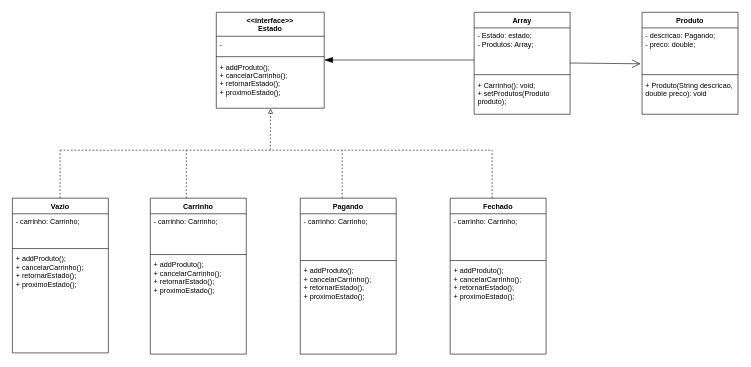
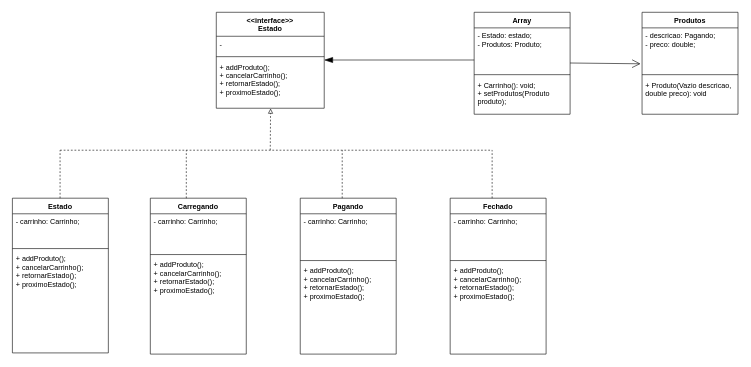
  <mxCell id="0" />
  <mxCell id="1" parent="0" />
- <mxCell id="2" value="Vazio" style="swimlane;fontStyle=1;align=center;verticalAlign=top;childLayout=stackLayout;horizontal=1;startSize=26;horizontalStack=0;resizeParent=1;resizeParentMax=0;resizeLast=0;collapsible=1;marginBottom=0;" parent="1" vertex="1"><mxGeometry x="20" y="330" width="160" height="258" as="geometry" /></mxCell>
+ <mxCell id="2" value="Estado" style="swimlane;fontStyle=1;align=center;verticalAlign=top;childLayout=stackLayout;horizontal=1;startSize=26;horizontalStack=0;resizeParent=1;resizeParentMax=0;resizeLast=0;collapsible=1;marginBottom=0;" parent="1" vertex="1"><mxGeometry x="20" y="330" width="160" height="258" as="geometry" /></mxCell>
  <mxCell id="3" value="- carrinho: Carrinho;" style="text;strokeColor=none;fillColor=none;align=left;verticalAlign=top;spacingLeft=4;spacingRight=4;overflow=hidden;rotatable=0;points=[[0,0.5],[1,0.5]];portConstraint=eastwest;" parent="2" vertex="1"><mxGeometry y="26" width="160" height="54" as="geometry" /></mxCell>
  <mxCell id="4" value="" style="line;strokeWidth=1;fillColor=none;align=left;verticalAlign=middle;spacingTop=-1;spacingLeft=3;spacingRight=3;rotatable=0;labelPosition=right;points=[];portConstraint=eastwest;" parent="2" vertex="1"><mxGeometry y="80" width="160" height="8" as="geometry" /></mxCell>
  <mxCell id="5" value="+ addProduto();&#10;+ cancelarCarrinho();&#10;+ retornarEstado();&#10;+ proximoEstado();" style="text;strokeColor=none;fillColor=none;align=left;verticalAlign=top;spacingLeft=4;spacingRight=4;overflow=hidden;rotatable=0;points=[[0,0.5],[1,0.5]];portConstraint=eastwest;" parent="2" vertex="1"><mxGeometry y="88" width="160" height="170" as="geometry" /></mxCell>
- <mxCell id="6" value="Carrinho" style="swimlane;fontStyle=1;align=center;verticalAlign=top;childLayout=stackLayout;horizontal=1;startSize=26;horizontalStack=0;resizeParent=1;resizeParentMax=0;resizeLast=0;collapsible=1;marginBottom=0;" parent="1" vertex="1"><mxGeometry x="250" y="330" width="160" height="260" as="geometry" /></mxCell>
+ <mxCell id="6" value="Carregando" style="swimlane;fontStyle=1;align=center;verticalAlign=top;childLayout=stackLayout;horizontal=1;startSize=26;horizontalStack=0;resizeParent=1;resizeParentMax=0;resizeLast=0;collapsible=1;marginBottom=0;" parent="1" vertex="1"><mxGeometry x="250" y="330" width="160" height="260" as="geometry" /></mxCell>
  <mxCell id="7" value="- carrinho: Carrinho;" style="text;strokeColor=none;fillColor=none;align=left;verticalAlign=top;spacingLeft=4;spacingRight=4;overflow=hidden;rotatable=0;points=[[0,0.5],[1,0.5]];portConstraint=eastwest;" parent="6" vertex="1"><mxGeometry y="26" width="160" height="64" as="geometry" /></mxCell>
  <mxCell id="8" value="" style="line;strokeWidth=1;fillColor=none;align=left;verticalAlign=middle;spacingTop=-1;spacingLeft=3;spacingRight=3;rotatable=0;labelPosition=right;points=[];portConstraint=eastwest;" parent="6" vertex="1"><mxGeometry y="90" width="160" height="8" as="geometry" /></mxCell>
  <mxCell id="9" value="+ addProduto();&#10;+ cancelarCarrinho();&#10;+ retornarEstado();&#10;+ proximoEstado();" style="text;strokeColor=none;fillColor=none;align=left;verticalAlign=top;spacingLeft=4;spacingRight=4;overflow=hidden;rotatable=0;points=[[0,0.5],[1,0.5]];portConstraint=eastwest;" parent="6" vertex="1"><mxGeometry y="98" width="160" height="162" as="geometry" /></mxCell>
  <mxCell id="10" value="Pagando" style="swimlane;fontStyle=1;align=center;verticalAlign=top;childLayout=stackLayout;horizontal=1;startSize=26;horizontalStack=0;resizeParent=1;resizeParentMax=0;resizeLast=0;collapsible=1;marginBottom=0;" parent="1" vertex="1"><mxGeometry x="500" y="330" width="160" height="260" as="geometry" /></mxCell>
  <mxCell id="11" value="- carrinho: Carrinho;" style="text;strokeColor=none;fillColor=none;align=left;verticalAlign=top;spacingLeft=4;spacingRight=4;overflow=hidden;rotatable=0;points=[[0,0.5],[1,0.5]];portConstraint=eastwest;" parent="10" vertex="1"><mxGeometry y="26" width="160" height="74" as="geometry" /></mxCell>
  <mxCell id="12" value="" style="line;strokeWidth=1;fillColor=none;align=left;verticalAlign=middle;spacingTop=-1;spacingLeft=3;spacingRight=3;rotatable=0;labelPosition=right;points=[];portConstraint=eastwest;" parent="10" vertex="1"><mxGeometry y="100" width="160" height="8" as="geometry" /></mxCell>
  <mxCell id="13" value="+ addProduto();&#10;+ cancelarCarrinho();&#10;+ retornarEstado();&#10;+ proximoEstado();" style="text;strokeColor=none;fillColor=none;align=left;verticalAlign=top;spacingLeft=4;spacingRight=4;overflow=hidden;rotatable=0;points=[[0,0.5],[1,0.5]];portConstraint=eastwest;" parent="10" vertex="1"><mxGeometry y="108" width="160" height="152" as="geometry" /></mxCell>
  <mxCell id="14" value="Fechado" style="swimlane;fontStyle=1;align=center;verticalAlign=top;childLayout=stackLayout;horizontal=1;startSize=26;horizontalStack=0;resizeParent=1;resizeParentMax=0;resizeLast=0;collapsible=1;marginBottom=0;" parent="1" vertex="1"><mxGeometry x="750" y="330" width="160" height="260" as="geometry" /></mxCell>
  <mxCell id="15" value="- carrinho: Carrinho;" style="text;strokeColor=none;fillColor=none;align=left;verticalAlign=top;spacingLeft=4;spacingRight=4;overflow=hidden;rotatable=0;points=[[0,0.5],[1,0.5]];portConstraint=eastwest;" parent="14" vertex="1"><mxGeometry y="26" width="160" height="74" as="geometry" /></mxCell>
  <mxCell id="16" value="" style="line;strokeWidth=1;fillColor=none;align=left;verticalAlign=middle;spacingTop=-1;spacingLeft=3;spacingRight=3;rotatable=0;labelPosition=right;points=[];portConstraint=eastwest;" parent="14" vertex="1"><mxGeometry y="100" width="160" height="8" as="geometry" /></mxCell>
  <mxCell id="17" value="+ addProduto();&#10;+ cancelarCarrinho();&#10;+ retornarEstado();&#10;+ proximoEstado();" style="text;strokeColor=none;fillColor=none;align=left;verticalAlign=top;spacingLeft=4;spacingRight=4;overflow=hidden;rotatable=0;points=[[0,0.5],[1,0.5]];portConstraint=eastwest;" parent="14" vertex="1"><mxGeometry y="108" width="160" height="152" as="geometry" /></mxCell>
- <mxCell id="18" value="Produto" style="swimlane;fontStyle=1;align=center;verticalAlign=top;childLayout=stackLayout;horizontal=1;startSize=26;horizontalStack=0;resizeParent=1;resizeParentMax=0;resizeLast=0;collapsible=1;marginBottom=0;" parent="1" vertex="1"><mxGeometry x="1070" y="20" width="160" height="170" as="geometry" /></mxCell>
+ <mxCell id="18" value="Produtos" style="swimlane;fontStyle=1;align=center;verticalAlign=top;childLayout=stackLayout;horizontal=1;startSize=26;horizontalStack=0;resizeParent=1;resizeParentMax=0;resizeLast=0;collapsible=1;marginBottom=0;" parent="1" vertex="1"><mxGeometry x="1070" y="20" width="160" height="170" as="geometry" /></mxCell>
  <mxCell id="19" value="- descricao: Pagando;&#10;- preco: double;" style="text;strokeColor=none;fillColor=none;align=left;verticalAlign=top;spacingLeft=4;spacingRight=4;overflow=hidden;rotatable=0;points=[[0,0.5],[1,0.5]];portConstraint=eastwest;" parent="18" vertex="1"><mxGeometry y="26" width="160" height="74" as="geometry" /></mxCell>
  <mxCell id="20" value="" style="line;strokeWidth=1;fillColor=none;align=left;verticalAlign=middle;spacingTop=-1;spacingLeft=3;spacingRight=3;rotatable=0;labelPosition=right;points=[];portConstraint=eastwest;" parent="18" vertex="1"><mxGeometry y="100" width="160" height="8" as="geometry" /></mxCell>
- <mxCell id="21" value="+ Produto(String descricao, &#10;double preco): void" style="text;strokeColor=none;fillColor=none;align=left;verticalAlign=top;spacingLeft=4;spacingRight=4;overflow=hidden;rotatable=0;points=[[0,0.5],[1,0.5]];portConstraint=eastwest;" parent="18" vertex="1"><mxGeometry y="108" width="160" height="62" as="geometry" /></mxCell>
+ <mxCell id="21" value="+ Produto(Vazio descricao, &#10;double preco): void" style="text;strokeColor=none;fillColor=none;align=left;verticalAlign=top;spacingLeft=4;spacingRight=4;overflow=hidden;rotatable=0;points=[[0,0.5],[1,0.5]];portConstraint=eastwest;" parent="18" vertex="1"><mxGeometry y="108" width="160" height="62" as="geometry" /></mxCell>
  <mxCell id="22" value="" style="endArrow=open;endFill=1;endSize=12;html=1;entryX=-0.016;entryY=0.809;entryDx=0;entryDy=0;entryPerimeter=0;exitX=-0.016;exitY=0.809;exitDx=0;exitDy=0;exitPerimeter=0;" parent="18" target="19" edge="1"><mxGeometry width="160" relative="1" as="geometry"><mxPoint x="-120" y="84.58" as="sourcePoint" /><mxPoint x="-10" y="84.58" as="targetPoint" /></mxGeometry></mxCell>
  <mxCell id="23" value="Array" style="swimlane;fontStyle=1;align=center;verticalAlign=top;childLayout=stackLayout;horizontal=1;startSize=26;horizontalStack=0;resizeParent=1;resizeParentMax=0;resizeLast=0;collapsible=1;marginBottom=0;" parent="1" vertex="1"><mxGeometry x="790" y="20" width="160" height="170" as="geometry" /></mxCell>
- <mxCell id="24" value="- Estado: estado;&#10;- Produtos: Array;" style="text;strokeColor=none;fillColor=none;align=left;verticalAlign=top;spacingLeft=4;spacingRight=4;overflow=hidden;rotatable=0;points=[[0,0.5],[1,0.5]];portConstraint=eastwest;" parent="23" vertex="1"><mxGeometry y="26" width="160" height="74" as="geometry" /></mxCell>
+ <mxCell id="24" value="- Estado: estado;&#10;- Produtos: Produto;" style="text;strokeColor=none;fillColor=none;align=left;verticalAlign=top;spacingLeft=4;spacingRight=4;overflow=hidden;rotatable=0;points=[[0,0.5],[1,0.5]];portConstraint=eastwest;" parent="23" vertex="1"><mxGeometry y="26" width="160" height="74" as="geometry" /></mxCell>
  <mxCell id="25" value="" style="line;strokeWidth=1;fillColor=none;align=left;verticalAlign=middle;spacingTop=-1;spacingLeft=3;spacingRight=3;rotatable=0;labelPosition=right;points=[];portConstraint=eastwest;" parent="23" vertex="1"><mxGeometry y="100" width="160" height="8" as="geometry" /></mxCell>
  <mxCell id="26" value="+ Carrinho(): void;&#10;+ setProdutos(Produto &#10;produto);" style="text;strokeColor=none;fillColor=none;align=left;verticalAlign=top;spacingLeft=4;spacingRight=4;overflow=hidden;rotatable=0;points=[[0,0.5],[1,0.5]];portConstraint=eastwest;" parent="23" vertex="1"><mxGeometry y="108" width="160" height="62" as="geometry" /></mxCell>
  <mxCell id="27" value="&lt;&lt;interface&gt;&gt;&#10;Estado" style="swimlane;fontStyle=1;align=center;verticalAlign=top;childLayout=stackLayout;horizontal=1;startSize=40;horizontalStack=0;resizeParent=1;resizeParentMax=0;resizeLast=0;collapsible=1;marginBottom=0;" parent="1" vertex="1"><mxGeometry x="360" y="20" width="180" height="160" as="geometry" /></mxCell>
  <mxCell id="28" value="-" style="text;strokeColor=none;fillColor=none;align=left;verticalAlign=top;spacingLeft=4;spacingRight=4;overflow=hidden;rotatable=0;points=[[0,0.5],[1,0.5]];portConstraint=eastwest;" parent="27" vertex="1"><mxGeometry y="40" width="180" height="30" as="geometry" /></mxCell>
  <mxCell id="29" value="" style="line;strokeWidth=1;fillColor=none;align=left;verticalAlign=middle;spacingTop=-1;spacingLeft=3;spacingRight=3;rotatable=0;labelPosition=right;points=[];portConstraint=eastwest;" parent="27" vertex="1"><mxGeometry y="70" width="180" height="8" as="geometry" /></mxCell>
  <mxCell id="30" value="+ addProduto();&#10;+ cancelarCarrinho();&#10;+ retornarEstado();&#10;+ proximoEstado();" style="text;strokeColor=none;fillColor=none;align=left;verticalAlign=top;spacingLeft=4;spacingRight=4;overflow=hidden;rotatable=0;points=[[0,0.5],[1,0.5]];portConstraint=eastwest;" parent="27" vertex="1"><mxGeometry y="78" width="180" height="82" as="geometry" /></mxCell>
  <mxCell id="31" value="" style="endArrow=none;dashed=1;html=1;" parent="1" edge="1"><mxGeometry width="50" height="50" relative="1" as="geometry"><mxPoint x="310" y="330" as="sourcePoint" /><mxPoint x="310" y="250" as="targetPoint" /></mxGeometry></mxCell>
  <mxCell id="32" value="" style="endArrow=none;dashed=1;html=1;" parent="1" edge="1"><mxGeometry width="50" height="50" relative="1" as="geometry"><mxPoint x="99.5" y="330" as="sourcePoint" /><mxPoint x="99.5" y="250" as="targetPoint" /></mxGeometry></mxCell>
  <mxCell id="33" value="" style="endArrow=none;dashed=1;html=1;" parent="1" edge="1"><mxGeometry width="50" height="50" relative="1" as="geometry"><mxPoint x="570" y="330" as="sourcePoint" /><mxPoint x="570" y="250" as="targetPoint" /></mxGeometry></mxCell>
  <mxCell id="34" value="" style="endArrow=none;dashed=1;html=1;" parent="1" edge="1"><mxGeometry width="50" height="50" relative="1" as="geometry"><mxPoint x="820" y="330" as="sourcePoint" /><mxPoint x="820" y="250" as="targetPoint" /></mxGeometry></mxCell>
  <mxCell id="35" value="" style="endArrow=none;dashed=1;html=1;" parent="1" edge="1"><mxGeometry width="50" height="50" relative="1" as="geometry"><mxPoint x="99.5" y="250" as="sourcePoint" /><mxPoint x="820" y="250" as="targetPoint" /></mxGeometry></mxCell>
  <mxCell id="36" value="" style="endArrow=block;dashed=1;html=1;endFill=0;entryX=0.503;entryY=1.005;entryDx=0;entryDy=0;entryPerimeter=0;" parent="1" target="30" edge="1"><mxGeometry width="50" height="50" relative="1" as="geometry"><mxPoint x="450" y="250" as="sourcePoint" /><mxPoint x="450" y="190" as="targetPoint" /></mxGeometry></mxCell>
  <mxCell id="37" value="" style="endArrow=blockThin;endFill=1;endSize=12;html=1;entryX=1;entryY=0.019;entryDx=0;entryDy=0;entryPerimeter=0;" parent="1" target="30" edge="1"><mxGeometry width="160" relative="1" as="geometry"><mxPoint x="790" y="99.58" as="sourcePoint" /><mxPoint x="620" y="99.58" as="targetPoint" /></mxGeometry></mxCell>
